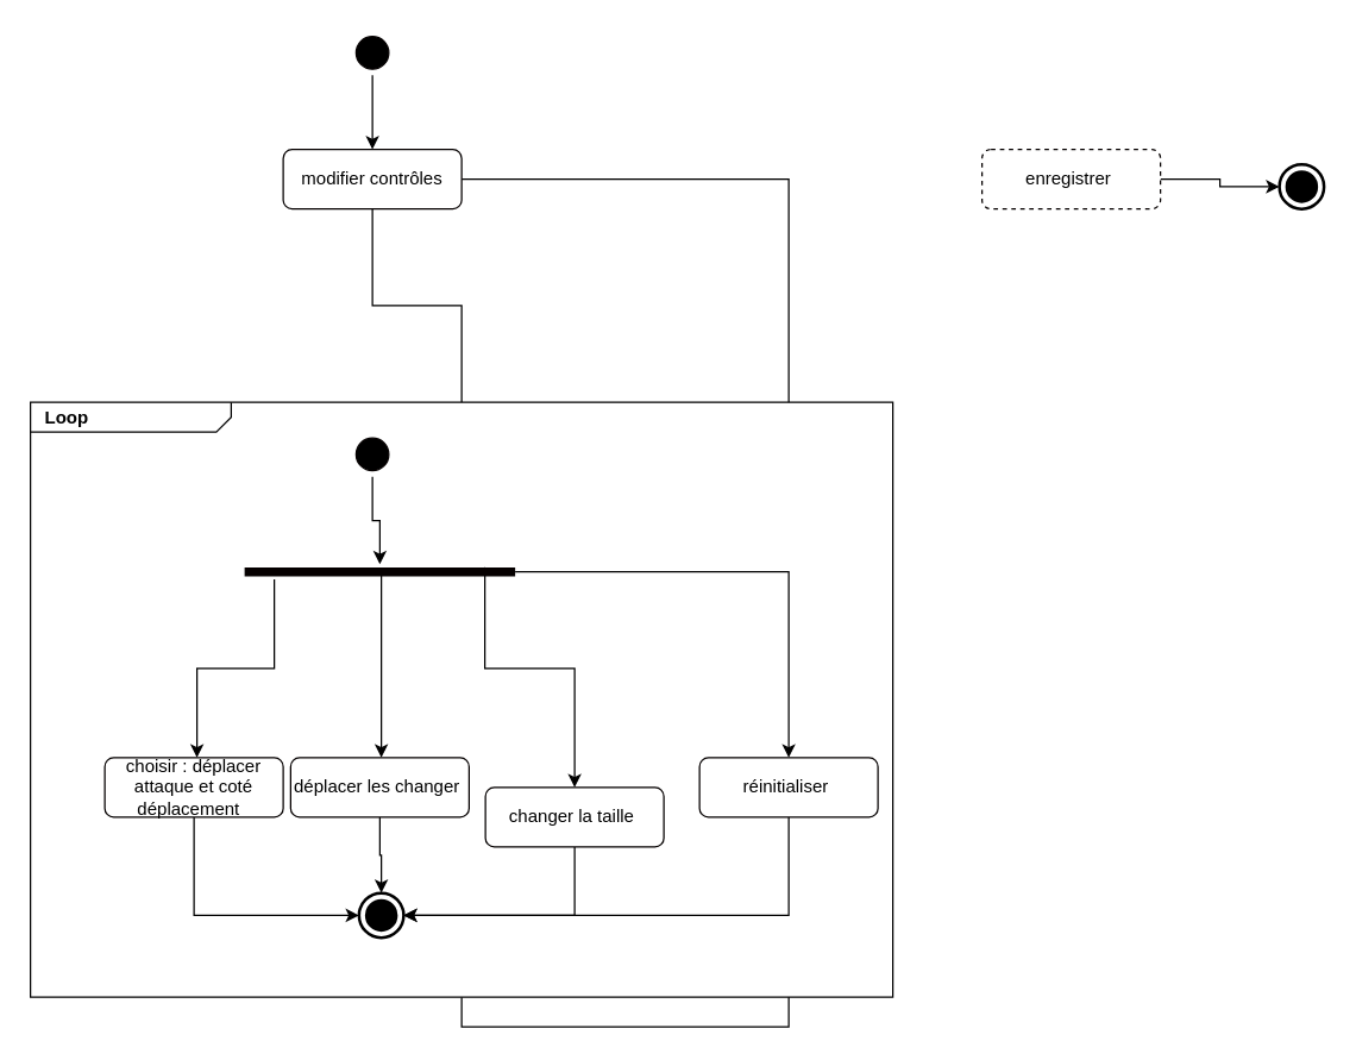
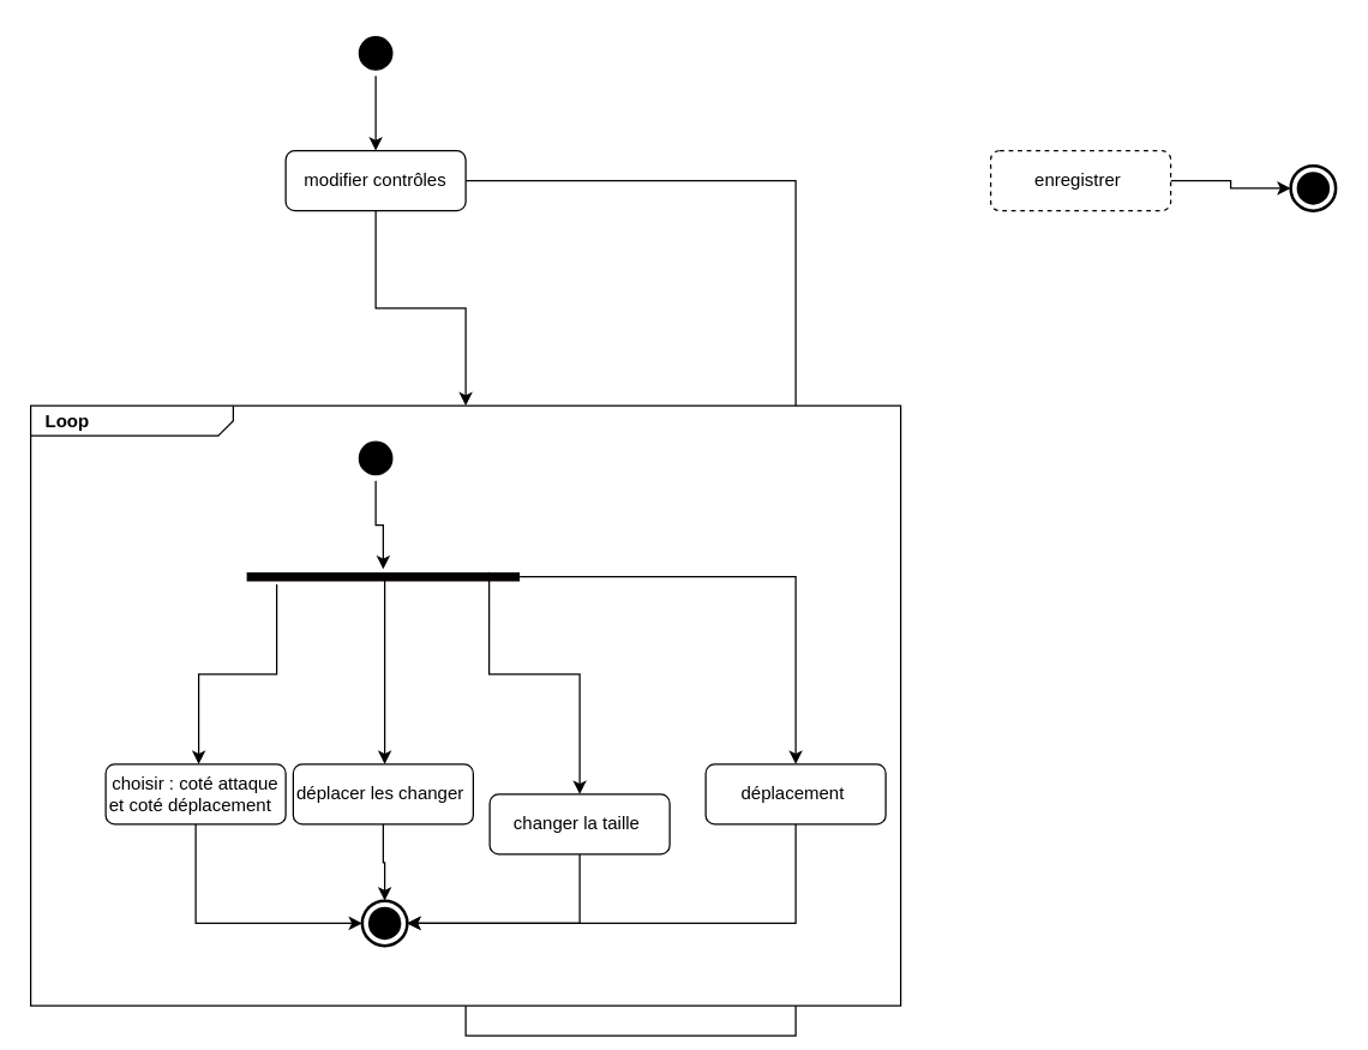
  <mxCell id="0" />
  <mxCell id="1" parent="0" />
- <mxCell id="2" style="edgeStyle=orthogonalEdgeStyle;rounded=0;orthogonalLoop=1;jettySize=auto;html=1;entryX=0.5;entryY=0;entryDx=0;entryDy=0;entryPerimeter=0;endArrow=none;" edge="1" parent="1" source="4" target="6"><mxGeometry relative="1" as="geometry" /></mxCell>
+ <mxCell id="2" style="edgeStyle=orthogonalEdgeStyle;rounded=0;orthogonalLoop=1;jettySize=auto;html=1;entryX=0.5;entryY=0;entryDx=0;entryDy=0;entryPerimeter=0;" edge="1" parent="1" source="4" target="6"><mxGeometry relative="1" as="geometry" /></mxCell>
  <mxCell id="3" style="edgeStyle=orthogonalEdgeStyle;rounded=0;orthogonalLoop=1;jettySize=auto;html=1;" edge="1" parent="1" source="4" target="26"><mxGeometry relative="1" as="geometry" /></mxCell>
  <mxCell id="4" value="modifier contrôles" style="rounded=1;whiteSpace=wrap;html=1;strokeColor=#050000;" vertex="1" parent="1"><mxGeometry x="190" y="100" width="120" height="40" as="geometry" /></mxCell>
  <mxCell id="5" style="edgeStyle=orthogonalEdgeStyle;rounded=0;orthogonalLoop=1;jettySize=auto;html=1;" edge="1" parent="1" source="6" target="26"><mxGeometry relative="1" as="geometry" /></mxCell>
  <mxCell id="6" value="&lt;p style=&quot;margin: 0px ; margin-top: 4px ; margin-left: 10px ; text-align: left&quot;&gt;&lt;b&gt;Loop&lt;/b&gt;&lt;/p&gt;" style="html=1;shape=mxgraph.sysml.package;align=left;spacingLeft=5;verticalAlign=top;spacingTop=-3;labelX=135;html=1;overflow=fill;" vertex="1" parent="1"><mxGeometry x="20" y="270" width="580" height="400" as="geometry" /></mxCell>
  <mxCell id="7" style="edgeStyle=orthogonalEdgeStyle;rounded=0;orthogonalLoop=1;jettySize=auto;html=1;entryX=0;entryY=0.5;entryDx=0;entryDy=0;entryPerimeter=0;" edge="1" parent="1" source="8" target="20"><mxGeometry relative="1" as="geometry"><Array as="points"><mxPoint x="130" y="615" /></Array></mxGeometry></mxCell>
- <mxCell id="8" value="choisir : déplacer attaque et coté déplacement&amp;nbsp;&amp;nbsp;" style="rounded=1;whiteSpace=wrap;html=1;strokeColor=#050000;" vertex="1" parent="1"><mxGeometry x="70" y="509" width="120" height="40" as="geometry" /></mxCell>
+ <mxCell id="8" value="choisir : coté attaque et coté déplacement&amp;nbsp;&amp;nbsp;" style="rounded=1;whiteSpace=wrap;html=1;strokeColor=#050000;" vertex="1" parent="1"><mxGeometry x="70" y="509" width="120" height="40" as="geometry" /></mxCell>
  <mxCell id="9" style="edgeStyle=orthogonalEdgeStyle;rounded=0;orthogonalLoop=1;jettySize=auto;html=1;" edge="1" parent="1" source="10" target="15"><mxGeometry relative="1" as="geometry" /></mxCell>
  <mxCell id="10" value="" style="ellipse;html=1;shape=startState;fillColor=#000000;strokeColor=#050000;" vertex="1" parent="1"><mxGeometry x="235" y="290" width="30" height="30" as="geometry" /></mxCell>
  <mxCell id="11" style="edgeStyle=orthogonalEdgeStyle;rounded=0;orthogonalLoop=1;jettySize=auto;html=1;exitX=0.659;exitY=0.56;exitDx=0;exitDy=0;exitPerimeter=0;entryX=0.5;entryY=0;entryDx=0;entryDy=0;" edge="1" parent="1" source="15"><mxGeometry relative="1" as="geometry"><Array as="points"><mxPoint x="256" y="385" /></Array><mxPoint x="256" y="509" as="targetPoint" /></mxGeometry></mxCell>
  <mxCell id="12" style="edgeStyle=orthogonalEdgeStyle;rounded=0;orthogonalLoop=1;jettySize=auto;html=1;entryX=0.5;entryY=0;entryDx=0;entryDy=0;" edge="1" parent="1"><mxGeometry relative="1" as="geometry"><Array as="points"><mxPoint x="184" y="449" /><mxPoint x="132" y="449" /></Array><mxPoint x="184" y="389" as="sourcePoint" /><mxPoint x="132" y="509" as="targetPoint" /></mxGeometry></mxCell>
  <mxCell id="13" style="edgeStyle=orthogonalEdgeStyle;rounded=0;orthogonalLoop=1;jettySize=auto;html=1;entryX=0.5;entryY=0;entryDx=0;entryDy=0;exitX=0.888;exitY=0.2;exitDx=0;exitDy=0;exitPerimeter=0;" edge="1" parent="1" source="15" target="17"><mxGeometry relative="1" as="geometry"><Array as="points"><mxPoint x="326" y="449" /><mxPoint x="386" y="449" /></Array></mxGeometry></mxCell>
  <mxCell id="14" style="edgeStyle=orthogonalEdgeStyle;rounded=0;orthogonalLoop=1;jettySize=auto;html=1;entryX=0.5;entryY=0;entryDx=0;entryDy=0;" edge="1" parent="1" source="15" target="26"><mxGeometry relative="1" as="geometry" /></mxCell>
  <mxCell id="15" value="" style="shape=line;html=1;strokeWidth=6;strokeColor=#050000;" vertex="1" parent="1"><mxGeometry x="164" y="379" width="182" height="10" as="geometry" /></mxCell>
  <mxCell id="16" style="edgeStyle=orthogonalEdgeStyle;rounded=0;orthogonalLoop=1;jettySize=auto;html=1;" edge="1" parent="1" source="17" target="20"><mxGeometry relative="1" as="geometry"><Array as="points"><mxPoint x="386" y="615" /></Array></mxGeometry></mxCell>
  <mxCell id="17" value="changer la taille&amp;nbsp;" style="rounded=1;whiteSpace=wrap;html=1;strokeColor=#050000;" vertex="1" parent="1"><mxGeometry x="326" y="529" width="120" height="40" as="geometry" /></mxCell>
  <mxCell id="18" style="edgeStyle=orthogonalEdgeStyle;rounded=0;orthogonalLoop=1;jettySize=auto;html=1;" edge="1" parent="1" source="19" target="20"><mxGeometry relative="1" as="geometry" /></mxCell>
  <mxCell id="19" value="déplacer les changer&amp;nbsp;" style="rounded=1;whiteSpace=wrap;html=1;strokeColor=#050000;" vertex="1" parent="1"><mxGeometry x="195" y="509" width="120" height="40" as="geometry" /></mxCell>
  <mxCell id="20" value="" style="html=1;shape=mxgraph.sysml.actFinal;strokeWidth=2;verticalLabelPosition=bottom;verticalAlignment=top;" vertex="1" parent="1"><mxGeometry x="241" y="600" width="30" height="30" as="geometry" /></mxCell>
  <mxCell id="21" style="edgeStyle=orthogonalEdgeStyle;rounded=0;orthogonalLoop=1;jettySize=auto;html=1;entryX=0.5;entryY=0;entryDx=0;entryDy=0;" edge="1" parent="1" source="22" target="4"><mxGeometry relative="1" as="geometry" /></mxCell>
  <mxCell id="22" value="" style="ellipse;html=1;shape=startState;fillColor=#000000;strokeColor=#050000;" vertex="1" parent="1"><mxGeometry x="235" y="20" width="30" height="30" as="geometry" /></mxCell>
  <mxCell id="23" style="edgeStyle=orthogonalEdgeStyle;rounded=0;orthogonalLoop=1;jettySize=auto;html=1;" edge="1" parent="1" source="24" target="27"><mxGeometry relative="1" as="geometry" /></mxCell>
  <mxCell id="24" value="enregistrer&amp;nbsp;" style="rounded=1;whiteSpace=wrap;html=1;strokeColor=#050000;dashed=1;" vertex="1" parent="1"><mxGeometry x="660" y="100" width="120" height="40" as="geometry" /></mxCell>
  <mxCell id="25" style="edgeStyle=orthogonalEdgeStyle;rounded=0;orthogonalLoop=1;jettySize=auto;html=1;entryX=1;entryY=0.5;entryDx=0;entryDy=0;entryPerimeter=0;" edge="1" parent="1" source="26" target="20"><mxGeometry relative="1" as="geometry"><Array as="points"><mxPoint x="530" y="615" /></Array></mxGeometry></mxCell>
- <mxCell id="26" value="réinitialiser&amp;nbsp;" style="rounded=1;whiteSpace=wrap;html=1;strokeColor=#050000;" vertex="1" parent="1"><mxGeometry x="470" y="509" width="120" height="40" as="geometry" /></mxCell>
+ <mxCell id="26" value="déplacement&amp;nbsp;" style="rounded=1;whiteSpace=wrap;html=1;strokeColor=#050000;" vertex="1" parent="1"><mxGeometry x="470" y="509" width="120" height="40" as="geometry" /></mxCell>
  <mxCell id="27" value="" style="html=1;shape=mxgraph.sysml.actFinal;strokeWidth=2;verticalLabelPosition=bottom;verticalAlignment=top;" vertex="1" parent="1"><mxGeometry x="860" y="110" width="30" height="30" as="geometry" /></mxCell>
